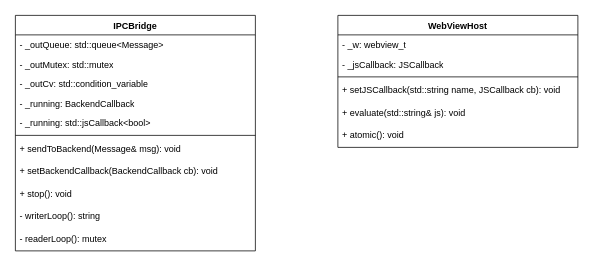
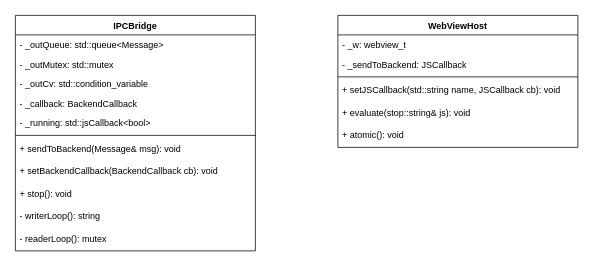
  <mxCell id="0" />
  <mxCell id="1" parent="0" />
  <mxCell id="2" value="IPCBridge&lt;div&gt;&lt;br&gt;&lt;/div&gt;" style="swimlane;fontStyle=1;align=center;verticalAlign=top;childLayout=stackLayout;horizontal=1;startSize=26;horizontalStack=0;resizeParent=1;resizeParentMax=0;resizeLast=0;collapsible=1;marginBottom=0;whiteSpace=wrap;html=1;" vertex="1" parent="1"><mxGeometry x="20" y="20" width="320" height="314" as="geometry" /></mxCell>
  <mxCell id="3" value="- _outQueue: std::queue&amp;lt;Message&amp;gt;&lt;div&gt;&lt;br&gt;&lt;/div&gt;" style="text;strokeColor=none;fillColor=none;align=left;verticalAlign=top;spacingLeft=4;spacingRight=4;overflow=hidden;rotatable=0;points=[[0,0.5],[1,0.5]];portConstraint=eastwest;whiteSpace=wrap;html=1;" vertex="1" parent="2"><mxGeometry y="26" width="320" height="26" as="geometry" /></mxCell>
  <mxCell id="4" value="- _outMutex: std::mutex&lt;div&gt;&lt;br&gt;&lt;/div&gt;" style="text;strokeColor=none;fillColor=none;align=left;verticalAlign=top;spacingLeft=4;spacingRight=4;overflow=hidden;rotatable=0;points=[[0,0.5],[1,0.5]];portConstraint=eastwest;whiteSpace=wrap;html=1;" vertex="1" parent="2"><mxGeometry y="52" width="320" height="26" as="geometry" /></mxCell>
  <mxCell id="5" value="- _outCv: std::condition_variable&lt;div&gt;&lt;br&gt;&lt;/div&gt;" style="text;strokeColor=none;fillColor=none;align=left;verticalAlign=top;spacingLeft=4;spacingRight=4;overflow=hidden;rotatable=0;points=[[0,0.5],[1,0.5]];portConstraint=eastwest;whiteSpace=wrap;html=1;" vertex="1" parent="2"><mxGeometry y="78" width="320" height="26" as="geometry" /></mxCell>
- <mxCell id="6" value="- _running: BackendCallback&lt;div&gt;&lt;br&gt;&lt;/div&gt;" style="text;strokeColor=none;fillColor=none;align=left;verticalAlign=top;spacingLeft=4;spacingRight=4;overflow=hidden;rotatable=0;points=[[0,0.5],[1,0.5]];portConstraint=eastwest;whiteSpace=wrap;html=1;" vertex="1" parent="2"><mxGeometry y="104" width="320" height="26" as="geometry" /></mxCell>
+ <mxCell id="6" value="- _callback: BackendCallback&lt;div&gt;&lt;br&gt;&lt;/div&gt;" style="text;strokeColor=none;fillColor=none;align=left;verticalAlign=top;spacingLeft=4;spacingRight=4;overflow=hidden;rotatable=0;points=[[0,0.5],[1,0.5]];portConstraint=eastwest;whiteSpace=wrap;html=1;" vertex="1" parent="2"><mxGeometry y="104" width="320" height="26" as="geometry" /></mxCell>
  <mxCell id="7" value="- _running: std::jsCallback&amp;lt;bool&amp;gt;&lt;div&gt;&lt;br&gt;&lt;/div&gt;" style="text;strokeColor=none;fillColor=none;align=left;verticalAlign=top;spacingLeft=4;spacingRight=4;overflow=hidden;rotatable=0;points=[[0,0.5],[1,0.5]];portConstraint=eastwest;whiteSpace=wrap;html=1;" vertex="1" parent="2"><mxGeometry y="130" width="320" height="26" as="geometry" /></mxCell>
  <mxCell id="8" value="" style="line;strokeWidth=1;fillColor=none;align=left;verticalAlign=middle;spacingTop=-1;spacingLeft=3;spacingRight=3;rotatable=0;labelPosition=right;points=[];portConstraint=eastwest;strokeColor=inherit;" vertex="1" parent="2"><mxGeometry y="156" width="320" height="8" as="geometry" /></mxCell>
  <mxCell id="9" value="+ sendToBackend(Message&amp;amp; msg): void&lt;div&gt;&lt;br&gt;&lt;/div&gt;" style="text;strokeColor=none;fillColor=none;align=left;verticalAlign=top;spacingLeft=4;spacingRight=4;overflow=hidden;rotatable=0;points=[[0,0.5],[1,0.5]];portConstraint=eastwest;whiteSpace=wrap;html=1;" vertex="1" parent="2"><mxGeometry y="164" width="320" height="30" as="geometry" /></mxCell>
  <mxCell id="10" value="&lt;div&gt;+ setBackendCallback(BackendCallback cb): void&amp;nbsp;&lt;/div&gt;" style="text;strokeColor=none;fillColor=none;align=left;verticalAlign=top;spacingLeft=4;spacingRight=4;overflow=hidden;rotatable=0;points=[[0,0.5],[1,0.5]];portConstraint=eastwest;whiteSpace=wrap;html=1;" vertex="1" parent="2"><mxGeometry y="194" width="320" height="30" as="geometry" /></mxCell>
  <mxCell id="11" value="&lt;div&gt;+ stop(): void&amp;nbsp;&lt;/div&gt;" style="text;strokeColor=none;fillColor=none;align=left;verticalAlign=top;spacingLeft=4;spacingRight=4;overflow=hidden;rotatable=0;points=[[0,0.5],[1,0.5]];portConstraint=eastwest;whiteSpace=wrap;html=1;" vertex="1" parent="2"><mxGeometry y="224" width="320" height="30" as="geometry" /></mxCell>
  <mxCell id="12" value="&lt;div&gt;- writerLoop(): string&amp;nbsp;&lt;/div&gt;" style="text;strokeColor=none;fillColor=none;align=left;verticalAlign=top;spacingLeft=4;spacingRight=4;overflow=hidden;rotatable=0;points=[[0,0.5],[1,0.5]];portConstraint=eastwest;whiteSpace=wrap;html=1;" vertex="1" parent="2"><mxGeometry y="254" width="320" height="30" as="geometry" /></mxCell>
  <mxCell id="13" value="&lt;div&gt;- readerLoop(): mutex&amp;nbsp;&lt;/div&gt;" style="text;strokeColor=none;fillColor=none;align=left;verticalAlign=top;spacingLeft=4;spacingRight=4;overflow=hidden;rotatable=0;points=[[0,0.5],[1,0.5]];portConstraint=eastwest;whiteSpace=wrap;html=1;" vertex="1" parent="2"><mxGeometry y="284" width="320" height="30" as="geometry" /></mxCell>
  <mxCell id="14" value="&lt;div&gt;WebViewHost&lt;/div&gt;" style="swimlane;fontStyle=1;align=center;verticalAlign=top;childLayout=stackLayout;horizontal=1;startSize=26;horizontalStack=0;resizeParent=1;resizeParentMax=0;resizeLast=0;collapsible=1;marginBottom=0;whiteSpace=wrap;html=1;" vertex="1" parent="1"><mxGeometry x="450" y="20" width="320" height="176" as="geometry" /></mxCell>
  <mxCell id="15" value="- _w: webview_t&lt;div&gt;&lt;br&gt;&lt;/div&gt;" style="text;strokeColor=none;fillColor=none;align=left;verticalAlign=top;spacingLeft=4;spacingRight=4;overflow=hidden;rotatable=0;points=[[0,0.5],[1,0.5]];portConstraint=eastwest;whiteSpace=wrap;html=1;" vertex="1" parent="14"><mxGeometry y="26" width="320" height="26" as="geometry" /></mxCell>
- <mxCell id="16" value="- _jsCallback: JSCallback&lt;div&gt;&lt;br&gt;&lt;/div&gt;" style="text;strokeColor=none;fillColor=none;align=left;verticalAlign=top;spacingLeft=4;spacingRight=4;overflow=hidden;rotatable=0;points=[[0,0.5],[1,0.5]];portConstraint=eastwest;whiteSpace=wrap;html=1;" vertex="1" parent="14"><mxGeometry y="52" width="320" height="26" as="geometry" /></mxCell>
+ <mxCell id="16" value="- _sendToBackend: JSCallback&lt;div&gt;&lt;br&gt;&lt;/div&gt;" style="text;strokeColor=none;fillColor=none;align=left;verticalAlign=top;spacingLeft=4;spacingRight=4;overflow=hidden;rotatable=0;points=[[0,0.5],[1,0.5]];portConstraint=eastwest;whiteSpace=wrap;html=1;" vertex="1" parent="14"><mxGeometry y="52" width="320" height="26" as="geometry" /></mxCell>
  <mxCell id="17" value="" style="line;strokeWidth=1;fillColor=none;align=left;verticalAlign=middle;spacingTop=-1;spacingLeft=3;spacingRight=3;rotatable=0;labelPosition=right;points=[];portConstraint=eastwest;strokeColor=inherit;" vertex="1" parent="14"><mxGeometry y="78" width="320" height="8" as="geometry" /></mxCell>
  <mxCell id="18" value="+ setJSCallback(std::string name, JSCallback cb): void&lt;div&gt;&lt;br&gt;&lt;/div&gt;" style="text;strokeColor=none;fillColor=none;align=left;verticalAlign=top;spacingLeft=4;spacingRight=4;overflow=hidden;rotatable=0;points=[[0,0.5],[1,0.5]];portConstraint=eastwest;whiteSpace=wrap;html=1;" vertex="1" parent="14"><mxGeometry y="86" width="320" height="30" as="geometry" /></mxCell>
- <mxCell id="19" value="&lt;div&gt;+ evaluate(std::string&amp;amp; js): void&amp;nbsp;&lt;/div&gt;" style="text;strokeColor=none;fillColor=none;align=left;verticalAlign=top;spacingLeft=4;spacingRight=4;overflow=hidden;rotatable=0;points=[[0,0.5],[1,0.5]];portConstraint=eastwest;whiteSpace=wrap;html=1;" vertex="1" parent="14"><mxGeometry y="116" width="320" height="30" as="geometry" /></mxCell>
+ <mxCell id="19" value="&lt;div&gt;+ evaluate(stop::string&amp;amp; js): void&amp;nbsp;&lt;/div&gt;" style="text;strokeColor=none;fillColor=none;align=left;verticalAlign=top;spacingLeft=4;spacingRight=4;overflow=hidden;rotatable=0;points=[[0,0.5],[1,0.5]];portConstraint=eastwest;whiteSpace=wrap;html=1;" vertex="1" parent="14"><mxGeometry y="116" width="320" height="30" as="geometry" /></mxCell>
  <mxCell id="20" value="&lt;div&gt;+ atomic(): void&amp;nbsp;&lt;/div&gt;" style="text;strokeColor=none;fillColor=none;align=left;verticalAlign=top;spacingLeft=4;spacingRight=4;overflow=hidden;rotatable=0;points=[[0,0.5],[1,0.5]];portConstraint=eastwest;whiteSpace=wrap;html=1;" vertex="1" parent="14"><mxGeometry y="146" width="320" height="30" as="geometry" /></mxCell>
